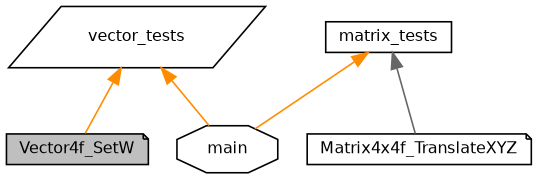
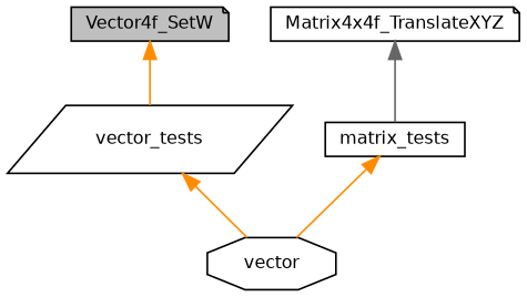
  digraph {
    rankdir=TB
    node [color=black fillcolor=white fontname=Helvetica fontsize=10 shape=note style=filled]
    edge [color=darkorange dir=back fontname=Helvetica fontsize=10 labelfontname=Helvetica labelfontsize=10 style=solid]
    n1 [fillcolor=grey75 fontcolor=black height=0.2 label=Vector4f_SetW width=0.4]
    n2 [height=0.2 label=vector_tests shape=parallelogram width=0.4]
    n3 [height=0.2 label=Matrix4x4f_TranslateXYZ width=0.4]
    n4 [height=0.2 label=matrix_tests shape=box width=0.4]
-   n5 [height=0.2 label=main shape=octagon width=0.4]
-   n2 -> n1
+   n5 [height=0.2 label=vector shape=octagon width=0.4]
+   n1 -> n2
    n2 -> n5
-   n4 -> n3 [color=gray40]
+   n3 -> n4 [color=gray40]
    n4 -> n5
  }
